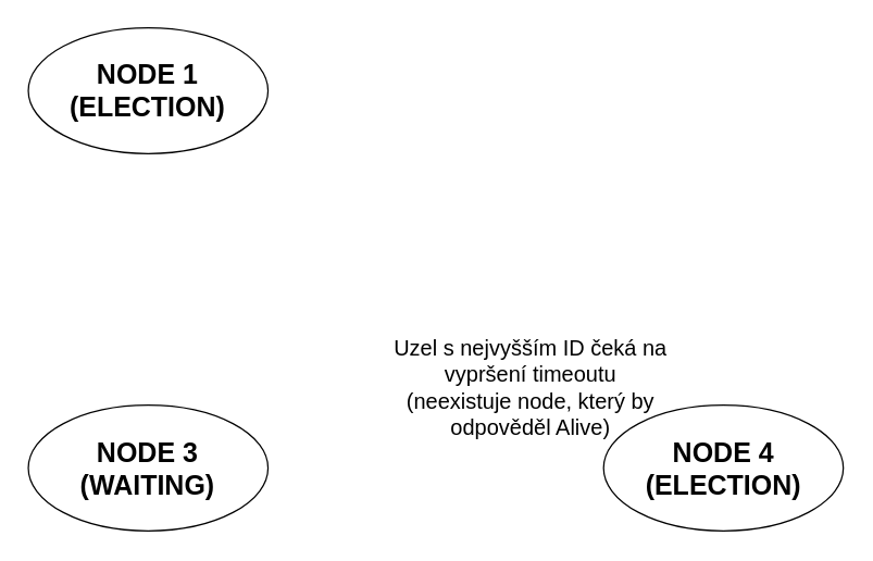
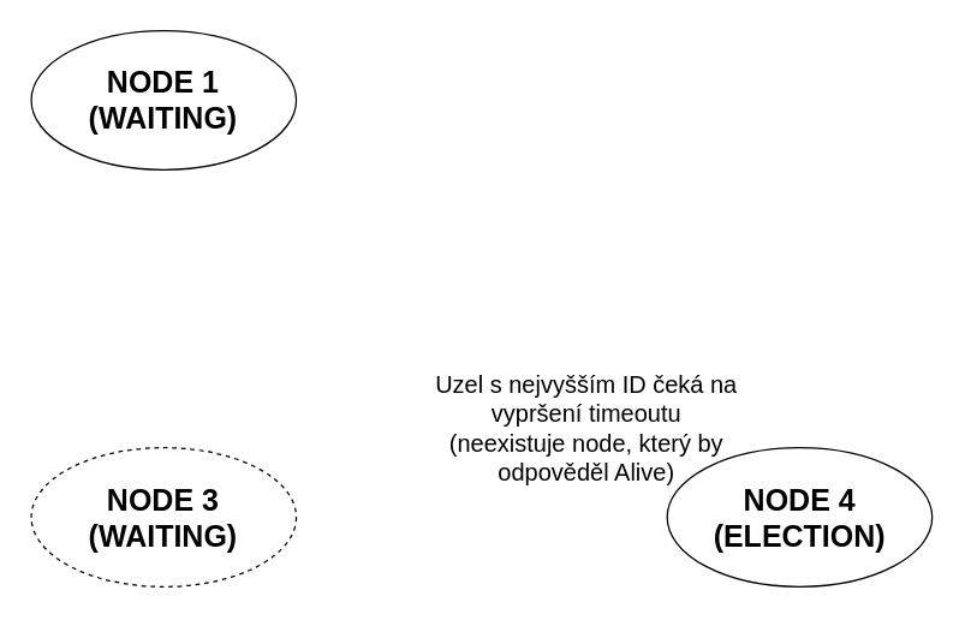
  <mxCell id="0" />
  <mxCell id="1" parent="0" />
- <mxCell id="2" value="&lt;b style=&quot;border-color: var(--border-color);&quot;&gt;&lt;font style=&quot;border-color: var(--border-color); font-size: 20px;&quot;&gt;NODE 3&lt;br style=&quot;border-color: var(--border-color);&quot;&gt;(WAITING)&lt;/font&gt;&lt;/b&gt;" style="ellipse;whiteSpace=wrap;html=1;" parent="1" vertex="1"><mxGeometry y="297.778" width="176.471" height="92.593" as="geometry" x="20" /></mxCell>
+ <mxCell id="2" value="&lt;b style=&quot;border-color: var(--border-color);&quot;&gt;&lt;font style=&quot;border-color: var(--border-color); font-size: 20px;&quot;&gt;NODE 3&lt;br style=&quot;border-color: var(--border-color);&quot;&gt;(WAITING)&lt;/font&gt;&lt;/b&gt;" style="ellipse;whiteSpace=wrap;html=1;dashed=1;" parent="1" vertex="1"><mxGeometry y="297.778" width="176.471" height="92.593" as="geometry" x="20" /></mxCell>
  <mxCell id="3" value="&lt;b style=&quot;border-color: var(--border-color);&quot;&gt;&lt;font style=&quot;border-color: var(--border-color); font-size: 20px;&quot;&gt;NODE 4&lt;br style=&quot;border-color: var(--border-color);&quot;&gt;(ELECTION)&lt;/font&gt;&lt;/b&gt;" style="ellipse;whiteSpace=wrap;html=1;" parent="1" vertex="1"><mxGeometry x="443.529" y="297.778" width="176.471" height="92.593" as="geometry" /></mxCell>
- <mxCell id="4" value="&lt;span style=&quot;font-size: 20px;&quot;&gt;&lt;b&gt;NODE 1&lt;br&gt;(ELECTION)&lt;br&gt;&lt;/b&gt;&lt;/span&gt;" style="ellipse;whiteSpace=wrap;html=1;" parent="1" vertex="1"><mxGeometry width="176.471" height="92.593" as="geometry" x="20" y="20" /></mxCell>
+ <mxCell id="4" value="&lt;span style=&quot;font-size: 20px;&quot;&gt;&lt;b&gt;NODE 1&lt;br&gt;(WAITING)&lt;br&gt;&lt;/b&gt;&lt;/span&gt;" style="ellipse;whiteSpace=wrap;html=1;" parent="1" vertex="1"><mxGeometry width="176.471" height="92.593" as="geometry" x="20" y="20" /></mxCell>
  <mxCell id="5" value="" style="endArrow=none;html=1;rounded=0;strokeColor=#0000FF;strokeWidth=2;" edge="1" parent="1" target="4"><mxGeometry width="50" height="50" relative="1" as="geometry"><mxPoint x="170" y="100" as="sourcePoint" /><mxPoint x="450" y="300" as="targetPoint" /></mxGeometry></mxCell>
  <mxCell id="6" value="&lt;font color=&quot;#000000&quot;&gt;Uzel s nejvyšším ID čeká na vypršení timeoutu&lt;br&gt;(neexistuje node, který by odpověděl Alive)&lt;/font&gt;" style="text;html=1;strokeColor=none;fillColor=none;align=center;verticalAlign=middle;whiteSpace=wrap;rounded=0;fontSize=16;fontColor=#FF0000;" vertex="1" parent="1"><mxGeometry x="260" y="240" width="260" height="90" as="geometry" /></mxCell>
